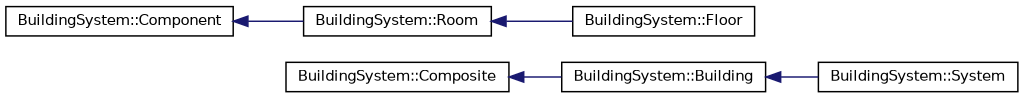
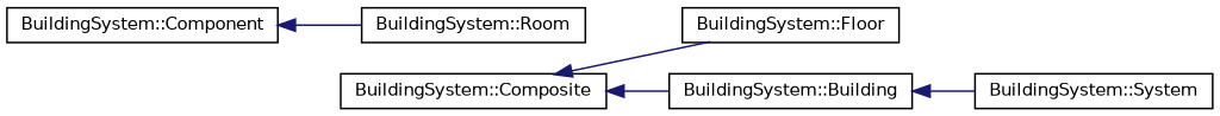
  digraph {
    rankdir=LR
    node [color=black fillcolor=white fontname=Helvetica fontsize=10 shape=record style=filled]
    edge [color=midnightblue dir=back fontname=Helvetica fontsize=10 labelfontname=Helvetica labelfontsize=10 style=solid]
    n1 [height=0.2 label="BuildingSystem::Component" width=0.4]
    n2 [height=0.2 label="BuildingSystem::Room" width=0.4]
    n3 [height=0.2 label="BuildingSystem::Composite" width=0.4]
    n4 [height=0.2 label="BuildingSystem::Building" width=0.4]
    n5 [height=0.2 label="BuildingSystem::Floor" width=0.4]
    n6 [height=0.2 label="BuildingSystem::System" width=0.4]
    n1 -> n2
    n3 -> n4
-   n2 -> n5
+   n3 -> n5
    n4 -> n6
  }
